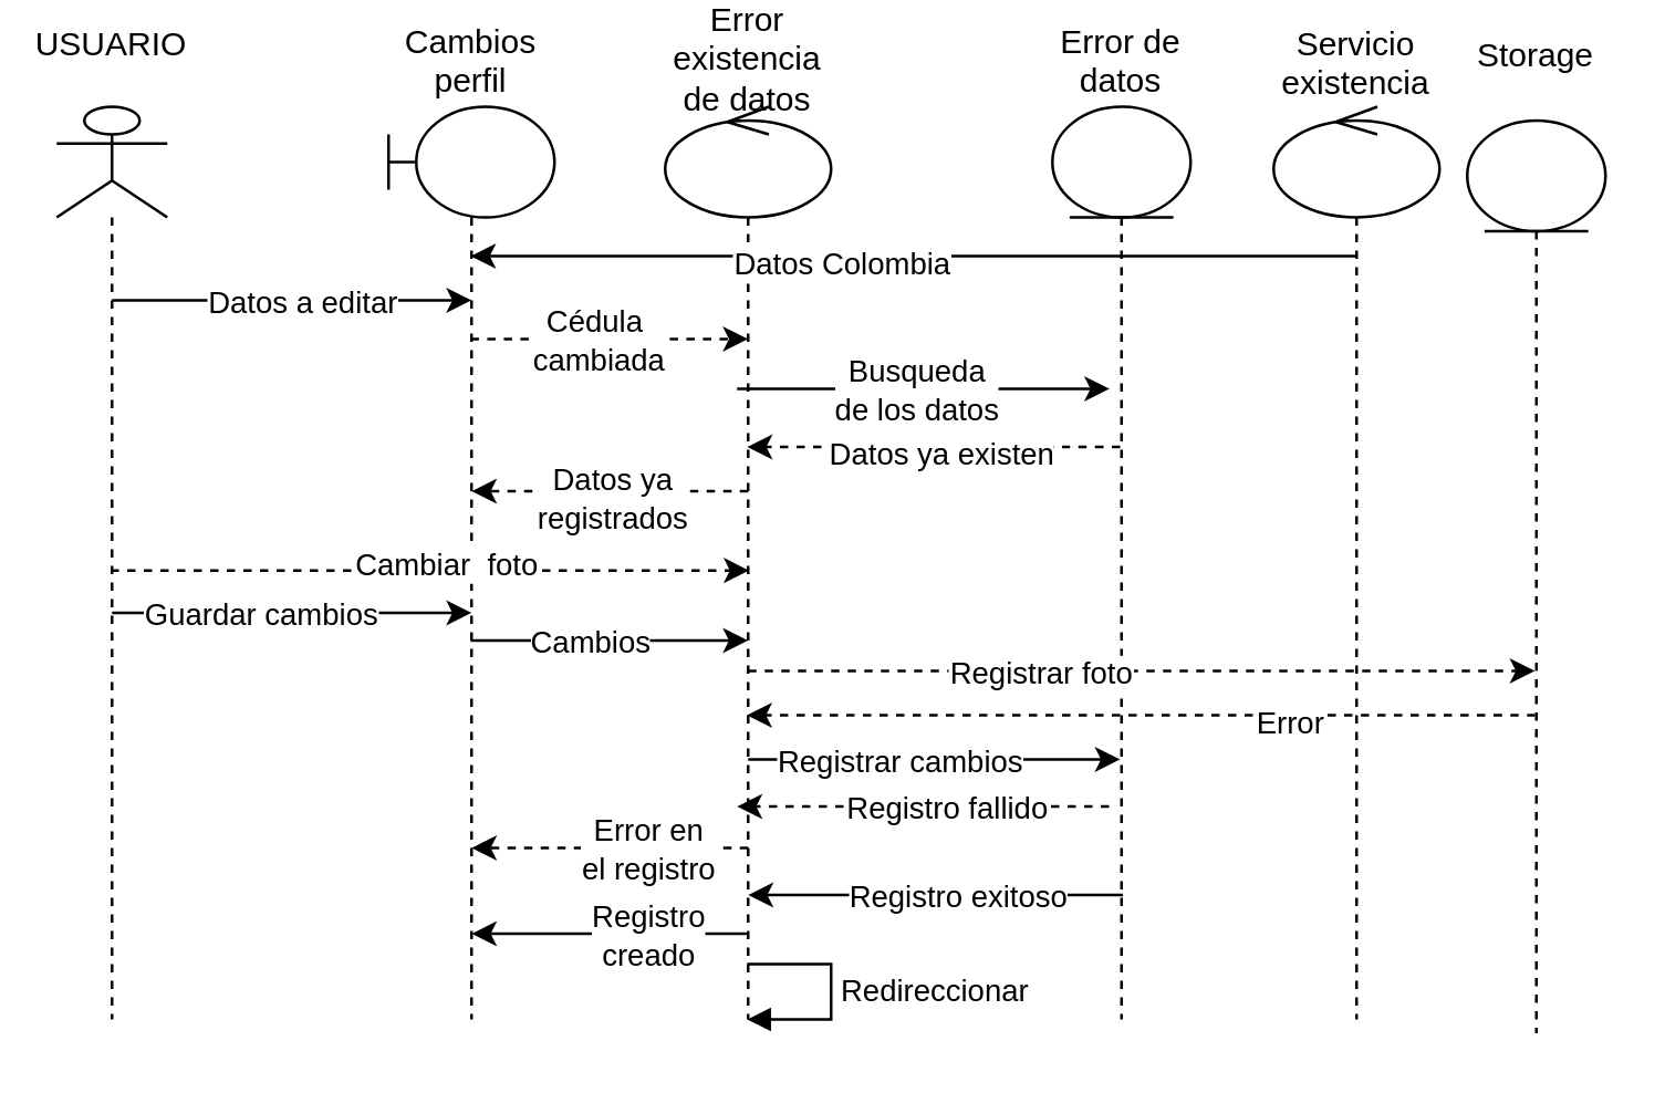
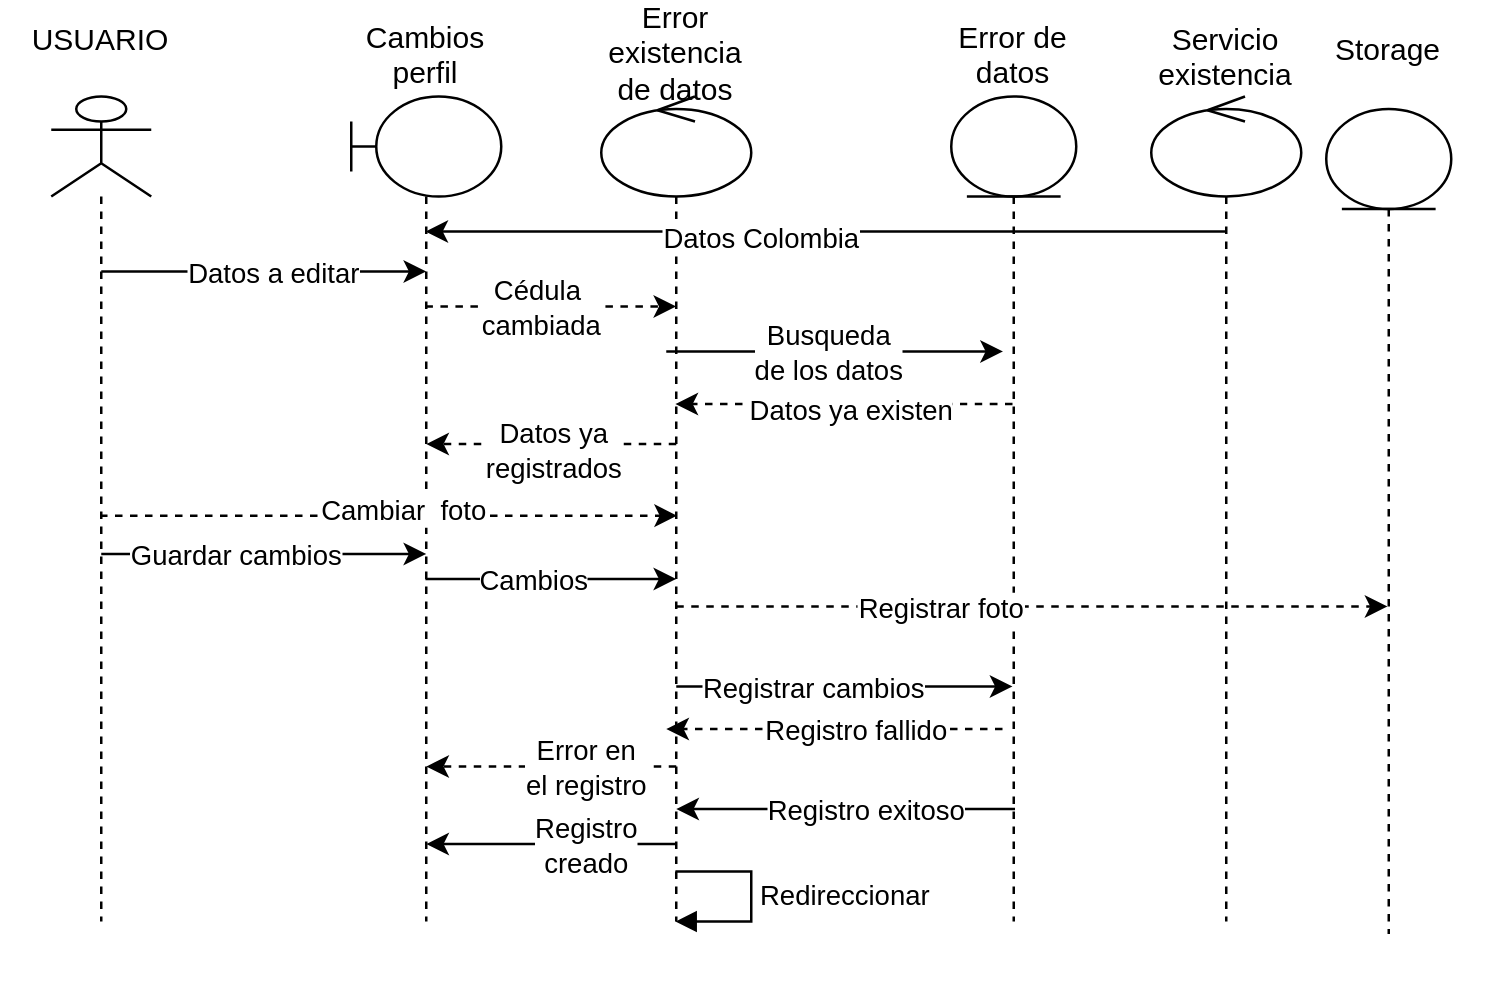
  <mxCell id="0" />
  <mxCell id="1" parent="0" />
  <mxCell id="2" value="USUARIO" style="shape=umlLifeline;participant=umlActor;perimeter=lifelinePerimeter;whiteSpace=wrap;html=1;container=1;collapsible=0;recursiveResize=0;verticalAlign=top;spacingTop=-36;outlineConnect=0;spacingBottom=100;" vertex="1" parent="1"><mxGeometry x="20" y="20" width="40" height="330" as="geometry" /></mxCell>
  <mxCell id="3" value="Error de datos" style="shape=umlLifeline;participant=umlEntity;perimeter=lifelinePerimeter;whiteSpace=wrap;html=1;container=1;collapsible=0;recursiveResize=0;verticalAlign=top;spacingTop=-37;outlineConnect=0;spacingBottom=5;" vertex="1" parent="1"><mxGeometry x="380" y="20" width="50" height="330" as="geometry" /></mxCell>
  <mxCell id="4" value="Error existencia de datos" style="shape=umlLifeline;participant=umlControl;perimeter=lifelinePerimeter;whiteSpace=wrap;html=1;container=1;collapsible=0;recursiveResize=0;verticalAlign=top;spacingTop=-45;outlineConnect=0;" vertex="1" parent="1"><mxGeometry x="240" y="20" width="60" height="330" as="geometry" /></mxCell>
  <mxCell id="5" value="Cambios perfil" style="shape=umlLifeline;participant=umlBoundary;perimeter=lifelinePerimeter;whiteSpace=wrap;html=1;container=1;collapsible=0;recursiveResize=0;verticalAlign=top;spacingTop=-37;outlineConnect=0;" vertex="1" parent="1"><mxGeometry x="140" y="20" width="60" height="330" as="geometry" /></mxCell>
  <mxCell id="6" value="" style="endArrow=classic;html=1;" edge="1" parent="1"><mxGeometry width="50" height="50" relative="1" as="geometry"><mxPoint x="40" y="90" as="sourcePoint" /><mxPoint x="170" y="90" as="targetPoint" /><Array as="points"><mxPoint x="160.19" y="90" /></Array></mxGeometry></mxCell>
  <mxCell id="7" value="Datos a editar" style="edgeLabel;html=1;align=center;verticalAlign=middle;resizable=0;points=[];" vertex="1" connectable="0" parent="6"><mxGeometry x="-0.315" y="1" relative="1" as="geometry"><mxPoint x="23.79" y="1" as="offset" /></mxGeometry></mxCell>
  <mxCell id="8" value="" style="endArrow=classic;html=1;dashed=1;" edge="1" parent="1"><mxGeometry width="50" height="50" relative="1" as="geometry"><mxPoint x="169.667" y="104" as="sourcePoint" /><mxPoint x="270" y="104" as="targetPoint" /><Array as="points" /></mxGeometry></mxCell>
  <mxCell id="9" value="Cédula&amp;nbsp; &lt;br&gt;cambiada" style="edgeLabel;html=1;align=center;verticalAlign=middle;resizable=0;points=[];" vertex="1" connectable="0" parent="8"><mxGeometry x="-0.315" y="1" relative="1" as="geometry"><mxPoint x="12.19" y="1" as="offset" /></mxGeometry></mxCell>
  <mxCell id="10" value="" style="endArrow=classic;html=1;dashed=1;" edge="1" parent="1"><mxGeometry width="50" height="50" relative="1" as="geometry"><mxPoint x="404.5" y="143" as="sourcePoint" /><mxPoint x="269.667" y="143" as="targetPoint" /><Array as="points"><mxPoint x="390" y="143" /><mxPoint x="380" y="143" /></Array></mxGeometry></mxCell>
  <mxCell id="11" value="Datos ya existen" style="edgeLabel;html=1;align=center;verticalAlign=middle;resizable=0;points=[];" vertex="1" connectable="0" parent="10"><mxGeometry x="0.308" y="2" relative="1" as="geometry"><mxPoint x="22.6" as="offset" /></mxGeometry></mxCell>
  <mxCell id="12" value="" style="endArrow=classic;html=1;" edge="1" parent="1"><mxGeometry width="50" height="50" relative="1" as="geometry"><mxPoint x="266" y="122" as="sourcePoint" /><mxPoint x="400.69" y="122" as="targetPoint" /><Array as="points"><mxPoint x="340" y="122" /></Array></mxGeometry></mxCell>
  <mxCell id="13" value="Busqueda &lt;br&gt;de los datos" style="edgeLabel;html=1;align=center;verticalAlign=middle;resizable=0;points=[];" vertex="1" connectable="0" parent="12"><mxGeometry x="-0.315" y="1" relative="1" as="geometry"><mxPoint x="18.48" y="1" as="offset" /></mxGeometry></mxCell>
  <mxCell id="14" value="" style="endArrow=classic;html=1;dashed=1;" edge="1" parent="1"><mxGeometry width="50" height="50" relative="1" as="geometry"><mxPoint x="400.5" y="273" as="sourcePoint" /><mxPoint x="266" y="273" as="targetPoint" /><Array as="points" /></mxGeometry></mxCell>
  <mxCell id="15" value="Registro fallido" style="edgeLabel;html=1;align=center;verticalAlign=middle;resizable=0;points=[];" vertex="1" connectable="0" parent="14"><mxGeometry x="0.308" y="2" relative="1" as="geometry"><mxPoint x="28.83" y="-2" as="offset" /></mxGeometry></mxCell>
  <mxCell id="16" value="" style="endArrow=classic;html=1;dashed=1;" edge="1" parent="1" target="36"><mxGeometry width="50" height="50" relative="1" as="geometry"><mxPoint x="270" y="224" as="sourcePoint" /><mxPoint x="404.5" y="224" as="targetPoint" /><Array as="points" /></mxGeometry></mxCell>
  <mxCell id="17" value="Registrar foto" style="edgeLabel;html=1;align=center;verticalAlign=middle;resizable=0;points=[];" vertex="1" connectable="0" parent="16"><mxGeometry x="-0.315" y="1" relative="1" as="geometry"><mxPoint x="8.83" y="1" as="offset" /></mxGeometry></mxCell>
  <mxCell id="18" value="Servicio existencia" style="shape=umlLifeline;participant=umlControl;perimeter=lifelinePerimeter;whiteSpace=wrap;html=1;container=1;collapsible=0;recursiveResize=0;verticalAlign=top;spacingTop=-36;outlineConnect=0;" vertex="1" parent="1"><mxGeometry x="460" y="20" width="60" height="330" as="geometry" /></mxCell>
  <mxCell id="19" value="" style="endArrow=classic;html=1;" edge="1" parent="1"><mxGeometry width="50" height="50" relative="1" as="geometry"><mxPoint x="489.5" y="74" as="sourcePoint" /><mxPoint x="169.667" y="74" as="targetPoint" /><Array as="points"><mxPoint x="472.19" y="74" /><mxPoint x="462.19" y="74" /></Array></mxGeometry></mxCell>
  <mxCell id="20" value="Datos Colombia" style="edgeLabel;html=1;align=center;verticalAlign=middle;resizable=0;points=[];" vertex="1" connectable="0" parent="19"><mxGeometry x="0.308" y="2" relative="1" as="geometry"><mxPoint x="22.6" as="offset" /></mxGeometry></mxCell>
  <mxCell id="21" value="Redireccionar&amp;nbsp;" style="edgeStyle=orthogonalEdgeStyle;html=1;align=left;spacingLeft=2;endArrow=block;rounded=0;" edge="1" parent="1"><mxGeometry relative="1" as="geometry"><mxPoint x="269.667" y="330" as="sourcePoint" /><Array as="points"><mxPoint x="300" y="330" /><mxPoint x="300" y="350" /></Array><mxPoint x="269.667" y="350" as="targetPoint" /></mxGeometry></mxCell>
  <mxCell id="22" value="" style="endArrow=classic;html=1;" edge="1" parent="1"><mxGeometry width="50" height="50" relative="1" as="geometry"><mxPoint x="40" y="203" as="sourcePoint" /><mxPoint x="170" y="203" as="targetPoint" /><Array as="points" /></mxGeometry></mxCell>
  <mxCell id="23" value="Guardar cambios" style="edgeLabel;html=1;align=center;verticalAlign=middle;resizable=0;points=[];" vertex="1" connectable="0" parent="22"><mxGeometry x="-0.315" y="1" relative="1" as="geometry"><mxPoint x="8.83" y="1" as="offset" /></mxGeometry></mxCell>
  <mxCell id="24" value="" style="endArrow=classic;html=1;dashed=1;" edge="1" parent="1"><mxGeometry width="50" height="50" relative="1" as="geometry"><mxPoint x="270" y="159" as="sourcePoint" /><mxPoint x="169.997" y="159" as="targetPoint" /><Array as="points" /></mxGeometry></mxCell>
  <mxCell id="25" value="Datos ya &lt;br&gt;registrados" style="edgeLabel;html=1;align=center;verticalAlign=middle;resizable=0;points=[];" vertex="1" connectable="0" parent="24"><mxGeometry x="0.308" y="2" relative="1" as="geometry"><mxPoint x="15.24" as="offset" /></mxGeometry></mxCell>
  <mxCell id="26" value="" style="endArrow=classic;html=1;" edge="1" parent="1"><mxGeometry width="50" height="50" relative="1" as="geometry"><mxPoint x="405.5" y="305" as="sourcePoint" /><mxPoint x="270" y="305" as="targetPoint" /><Array as="points" /></mxGeometry></mxCell>
  <mxCell id="27" value="Registro exitoso" style="edgeLabel;html=1;align=center;verticalAlign=middle;resizable=0;points=[];" vertex="1" connectable="0" parent="26"><mxGeometry x="0.308" y="2" relative="1" as="geometry"><mxPoint x="28.83" y="-2" as="offset" /></mxGeometry></mxCell>
  <mxCell id="28" value="" style="endArrow=classic;html=1;dashed=1;" edge="1" parent="1"><mxGeometry width="50" height="50" relative="1" as="geometry"><mxPoint x="270" y="288" as="sourcePoint" /><mxPoint x="170" y="288" as="targetPoint" /><Array as="points" /></mxGeometry></mxCell>
  <mxCell id="29" value="Error en &lt;br&gt;el registro" style="edgeLabel;html=1;align=center;verticalAlign=middle;resizable=0;points=[];" vertex="1" connectable="0" parent="28"><mxGeometry x="0.308" y="2" relative="1" as="geometry"><mxPoint x="28.83" y="-2" as="offset" /></mxGeometry></mxCell>
  <mxCell id="30" value="" style="endArrow=classic;html=1;" edge="1" parent="1"><mxGeometry width="50" height="50" relative="1" as="geometry"><mxPoint x="270" y="319" as="sourcePoint" /><mxPoint x="170" y="319" as="targetPoint" /><Array as="points" /></mxGeometry></mxCell>
  <mxCell id="31" value="Registro &lt;br&gt;creado" style="edgeLabel;html=1;align=center;verticalAlign=middle;resizable=0;points=[];" vertex="1" connectable="0" parent="30"><mxGeometry x="0.308" y="2" relative="1" as="geometry"><mxPoint x="28.83" y="-2" as="offset" /></mxGeometry></mxCell>
  <mxCell id="32" value="" style="endArrow=classic;html=1;dashed=1;" edge="1" parent="1" source="2"><mxGeometry width="50" height="50" relative="1" as="geometry"><mxPoint x="169.997" y="187.66" as="sourcePoint" /><mxPoint x="270.33" y="187.66" as="targetPoint" /><Array as="points" /></mxGeometry></mxCell>
  <mxCell id="33" value="Cambiar&amp;nbsp; foto" style="edgeLabel;html=1;align=center;verticalAlign=middle;resizable=0;points=[];" vertex="1" connectable="0" parent="32"><mxGeometry x="-0.315" y="1" relative="1" as="geometry"><mxPoint x="41.57" y="-1.66" as="offset" /></mxGeometry></mxCell>
  <mxCell id="34" value="" style="endArrow=classic;html=1;" edge="1" parent="1"><mxGeometry width="50" height="50" relative="1" as="geometry"><mxPoint x="169.667" y="213" as="sourcePoint" /><mxPoint x="270" y="213" as="targetPoint" /><Array as="points" /></mxGeometry></mxCell>
  <mxCell id="35" value="Cambios" style="edgeLabel;html=1;align=center;verticalAlign=middle;resizable=0;points=[];" vertex="1" connectable="0" parent="34"><mxGeometry x="-0.315" y="1" relative="1" as="geometry"><mxPoint x="8.83" y="1" as="offset" /></mxGeometry></mxCell>
  <mxCell id="36" value="Storage" style="shape=umlLifeline;participant=umlEntity;perimeter=lifelinePerimeter;whiteSpace=wrap;html=1;container=1;collapsible=0;recursiveResize=0;verticalAlign=top;spacingTop=-37;outlineConnect=0;spacingBottom=5;" vertex="1" parent="1"><mxGeometry x="530" y="25" width="50" height="330" as="geometry" /></mxCell>
  <mxCell id="37" value="" style="endArrow=classic;html=1;" edge="1" parent="1"><mxGeometry width="50" height="50" relative="1" as="geometry"><mxPoint x="270" y="256" as="sourcePoint" /><mxPoint x="404.5" y="256" as="targetPoint" /><Array as="points" /></mxGeometry></mxCell>
  <mxCell id="38" value="Registrar cambios" style="edgeLabel;html=1;align=center;verticalAlign=middle;resizable=0;points=[];" vertex="1" connectable="0" parent="37"><mxGeometry x="-0.315" y="1" relative="1" as="geometry"><mxPoint x="8.83" y="1" as="offset" /></mxGeometry></mxCell>
- <mxCell id="39" value="" style="endArrow=classic;html=1;dashed=1;" edge="1" parent="1" source="36" target="4"><mxGeometry width="50" height="50" relative="1" as="geometry"><mxPoint x="295.5" y="250" as="sourcePoint" /><mxPoint x="600" y="250" as="targetPoint" /><Array as="points"><mxPoint x="550" y="240" /></Array></mxGeometry></mxCell>
- <mxCell id="40" value="Error" style="edgeLabel;html=1;align=center;verticalAlign=middle;resizable=0;points=[];" vertex="1" connectable="0" parent="39"><mxGeometry x="-0.315" y="1" relative="1" as="geometry"><mxPoint x="8.83" y="1" as="offset" /></mxGeometry></mxCell>
